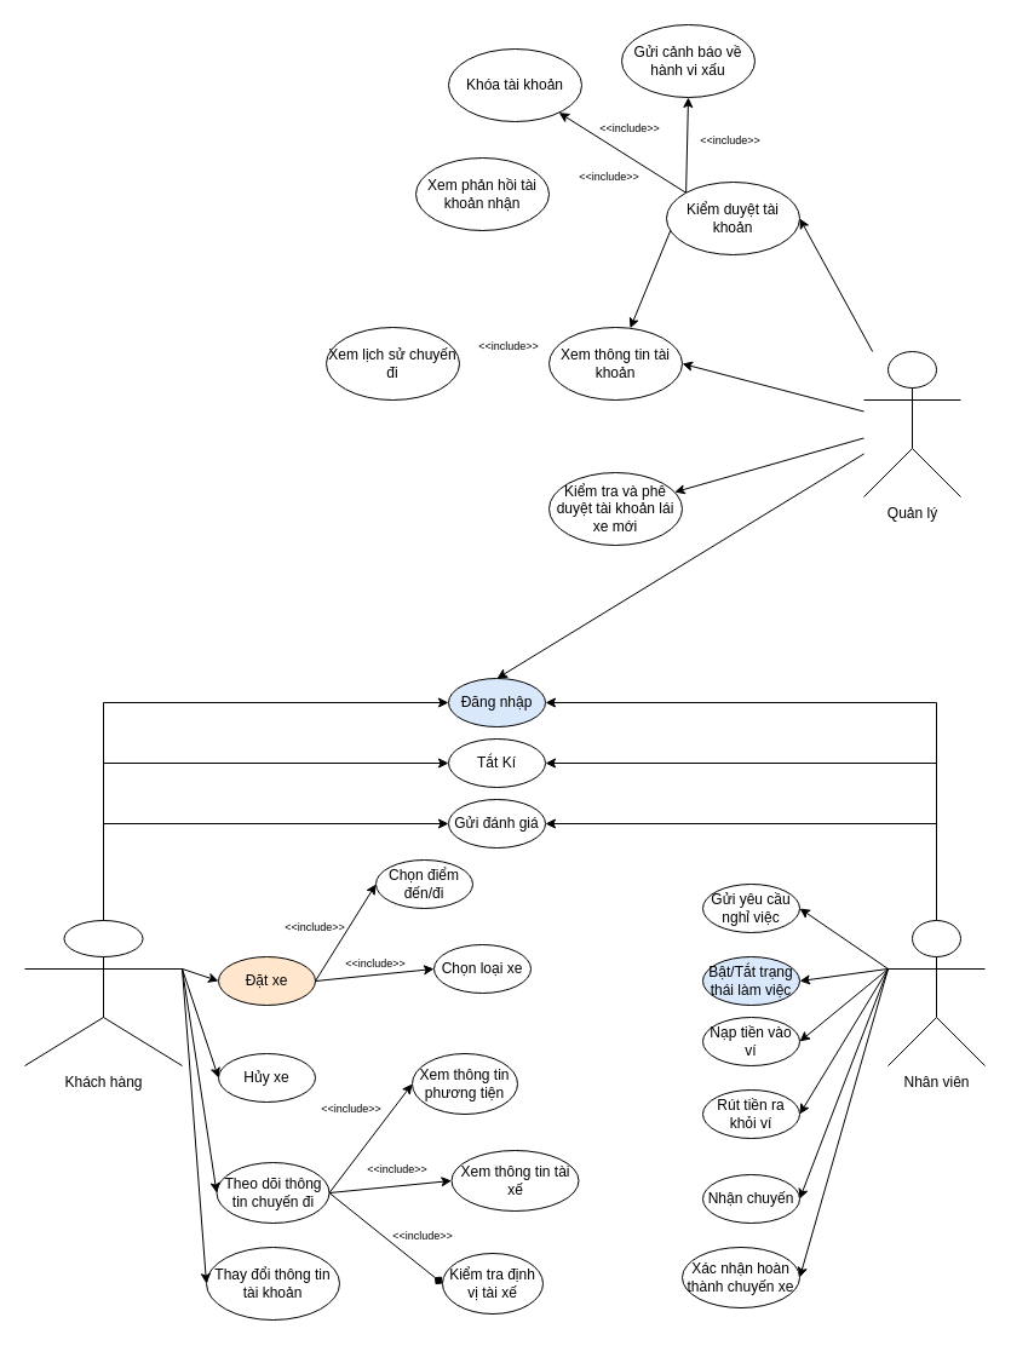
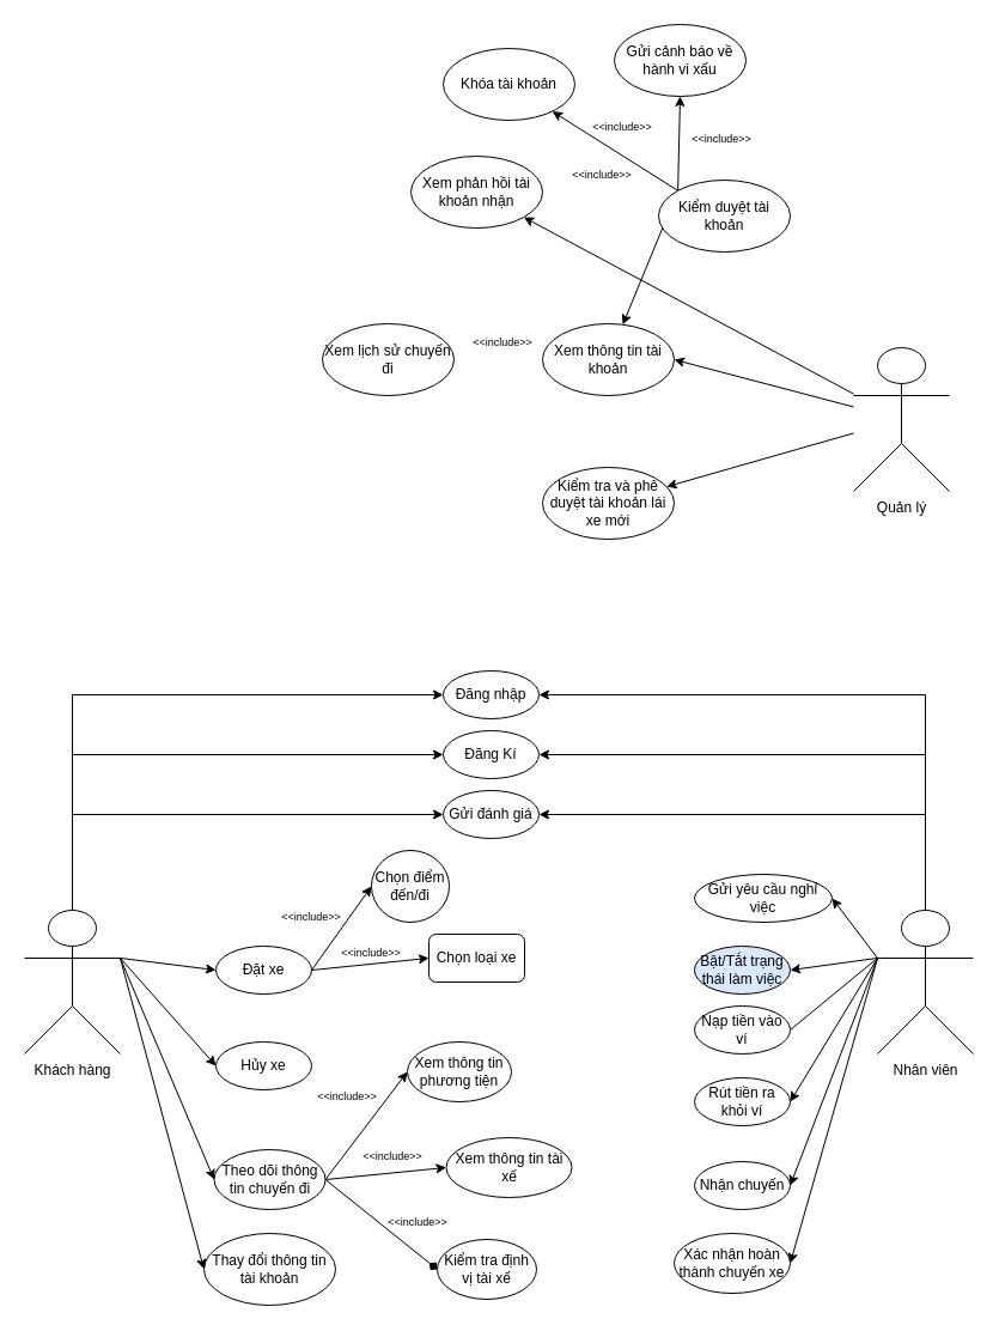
  <mxCell id="0" />
  <mxCell id="1" parent="0" />
- <mxCell id="2" value="Tắt Kí" style="ellipse;whiteSpace=wrap;html=1;" parent="1" vertex="1"><mxGeometry x="370" y="610" width="80" height="40" as="geometry" /></mxCell>
- <mxCell id="3" value="Đăng nhập" style="ellipse;whiteSpace=wrap;html=1;fillColor=#dae8fc;" parent="1" vertex="1"><mxGeometry x="370" y="560" width="80" height="40" as="geometry" /></mxCell>
- <mxCell id="4" value="Đặt xe" style="ellipse;whiteSpace=wrap;html=1;fillColor=#ffe6cc;" parent="1" vertex="1"><mxGeometry x="180" y="790" width="80" height="40" as="geometry" /></mxCell>
+ <mxCell id="2" value="Đăng Kí" style="ellipse;whiteSpace=wrap;html=1;" parent="1" vertex="1"><mxGeometry x="370" y="610" width="80" height="40" as="geometry" /></mxCell>
+ <mxCell id="3" value="Đăng nhập" style="ellipse;whiteSpace=wrap;html=1;" parent="1" vertex="1"><mxGeometry x="370" y="560" width="80" height="40" as="geometry" /></mxCell>
+ <mxCell id="4" value="Đặt xe" style="ellipse;whiteSpace=wrap;html=1;" parent="1" vertex="1"><mxGeometry x="180" y="790" width="80" height="40" as="geometry" /></mxCell>
  <mxCell id="5" value="Hủy xe" style="ellipse;whiteSpace=wrap;html=1;" parent="1" vertex="1"><mxGeometry x="180" y="870" width="80" height="40" as="geometry" /></mxCell>
  <mxCell id="6" value="Xem thông tin tài xế" style="ellipse;whiteSpace=wrap;html=1;" parent="1" vertex="1"><mxGeometry x="372.5" y="950" width="105" height="50" as="geometry" /></mxCell>
  <mxCell id="7" value="Xem thông tin phương tiện" style="ellipse;whiteSpace=wrap;html=1;" parent="1" vertex="1"><mxGeometry x="340" y="870" width="87" height="50" as="geometry" /></mxCell>
  <mxCell id="8" value="Thay đổi thông tin tài khoản" style="ellipse;whiteSpace=wrap;html=1;" parent="1" vertex="1"><mxGeometry x="170" y="1030" width="110" height="60" as="geometry" /></mxCell>
  <mxCell id="9" style="edgeStyle=none;rounded=0;orthogonalLoop=1;jettySize=auto;html=1;exitX=1;exitY=0.5;exitDx=0;exitDy=0;entryX=0;entryY=0.5;entryDx=0;entryDy=0;endArrow=diamond;" parent="1" source="12" target="40" edge="1"><mxGeometry relative="1" as="geometry" /></mxCell>
  <mxCell id="10" style="edgeStyle=none;rounded=0;orthogonalLoop=1;jettySize=auto;html=1;exitX=1;exitY=0.5;exitDx=0;exitDy=0;entryX=0;entryY=0.5;entryDx=0;entryDy=0;" edge="1" parent="1" source="12" target="6"><mxGeometry relative="1" as="geometry" /></mxCell>
  <mxCell id="11" style="edgeStyle=none;rounded=0;orthogonalLoop=1;jettySize=auto;html=1;exitX=1;exitY=0.5;exitDx=0;exitDy=0;entryX=0;entryY=0.5;entryDx=0;entryDy=0;" edge="1" parent="1" source="12" target="7"><mxGeometry relative="1" as="geometry" /></mxCell>
  <mxCell id="12" value="Theo dõi thông tin chuyến đi" style="ellipse;whiteSpace=wrap;html=1;" parent="1" vertex="1"><mxGeometry x="178.5" y="960" width="93" height="50" as="geometry" /></mxCell>
  <mxCell id="13" style="edgeStyle=orthogonalEdgeStyle;rounded=0;orthogonalLoop=1;jettySize=auto;html=1;exitX=0.5;exitY=0;exitDx=0;exitDy=0;exitPerimeter=0;entryX=0;entryY=0.5;entryDx=0;entryDy=0;" parent="1" source="20" target="3" edge="1"><mxGeometry relative="1" as="geometry" /></mxCell>
  <mxCell id="14" style="edgeStyle=orthogonalEdgeStyle;rounded=0;orthogonalLoop=1;jettySize=auto;html=1;exitX=0.5;exitY=0;exitDx=0;exitDy=0;exitPerimeter=0;entryX=0;entryY=0.5;entryDx=0;entryDy=0;" parent="1" source="20" target="2" edge="1"><mxGeometry relative="1" as="geometry" /></mxCell>
  <mxCell id="15" style="edgeStyle=none;rounded=0;orthogonalLoop=1;jettySize=auto;html=1;exitX=1;exitY=0.333;exitDx=0;exitDy=0;exitPerimeter=0;entryX=0;entryY=0.5;entryDx=0;entryDy=0;" parent="1" source="20" target="4" edge="1"><mxGeometry relative="1" as="geometry" /></mxCell>
  <mxCell id="16" style="edgeStyle=none;rounded=0;orthogonalLoop=1;jettySize=auto;html=1;exitX=1;exitY=0.333;exitDx=0;exitDy=0;exitPerimeter=0;entryX=0;entryY=0.5;entryDx=0;entryDy=0;" parent="1" source="20" target="5" edge="1"><mxGeometry relative="1" as="geometry" /></mxCell>
  <mxCell id="17" style="edgeStyle=none;rounded=0;orthogonalLoop=1;jettySize=auto;html=1;exitX=1;exitY=0.333;exitDx=0;exitDy=0;exitPerimeter=0;entryX=0;entryY=0.5;entryDx=0;entryDy=0;" parent="1" source="20" target="12" edge="1"><mxGeometry relative="1" as="geometry" /></mxCell>
  <mxCell id="18" style="edgeStyle=none;rounded=0;orthogonalLoop=1;jettySize=auto;html=1;exitX=1;exitY=0.333;exitDx=0;exitDy=0;exitPerimeter=0;entryX=0;entryY=0.5;entryDx=0;entryDy=0;" parent="1" source="20" target="8" edge="1"><mxGeometry relative="1" as="geometry" /></mxCell>
  <mxCell id="19" style="edgeStyle=orthogonalEdgeStyle;rounded=0;orthogonalLoop=1;jettySize=auto;html=1;exitX=0.5;exitY=0;exitDx=0;exitDy=0;exitPerimeter=0;entryX=0;entryY=0.5;entryDx=0;entryDy=0;" parent="1" source="20" target="48" edge="1"><mxGeometry relative="1" as="geometry" /></mxCell>
- <mxCell id="20" value="Khách hàng" style="shape=umlActor;verticalLabelPosition=bottom;verticalAlign=top;html=1;outlineConnect=0;" parent="1" vertex="1"><mxGeometry x="20" y="760" width="130" height="120" as="geometry" /></mxCell>
+ <mxCell id="20" value="Khách hàng" style="shape=umlActor;verticalLabelPosition=bottom;verticalAlign=top;html=1;outlineConnect=0;" parent="1" vertex="1"><mxGeometry x="20" y="760" width="80" height="120" as="geometry" /></mxCell>
  <mxCell id="21" style="edgeStyle=orthogonalEdgeStyle;rounded=0;orthogonalLoop=1;jettySize=auto;html=1;exitX=0.5;exitY=0;exitDx=0;exitDy=0;exitPerimeter=0;entryX=1;entryY=0.5;entryDx=0;entryDy=0;" parent="1" source="30" target="3" edge="1"><mxGeometry relative="1" as="geometry" /></mxCell>
  <mxCell id="22" style="edgeStyle=orthogonalEdgeStyle;rounded=0;orthogonalLoop=1;jettySize=auto;html=1;exitX=0.5;exitY=0;exitDx=0;exitDy=0;exitPerimeter=0;entryX=1;entryY=0.5;entryDx=0;entryDy=0;" parent="1" source="30" target="2" edge="1"><mxGeometry relative="1" as="geometry" /></mxCell>
  <mxCell id="23" style="edgeStyle=none;rounded=0;orthogonalLoop=1;jettySize=auto;html=1;exitX=0;exitY=0.333;exitDx=0;exitDy=0;exitPerimeter=0;entryX=1;entryY=0.5;entryDx=0;entryDy=0;" parent="1" source="30" target="32" edge="1"><mxGeometry relative="1" as="geometry" /></mxCell>
  <mxCell id="24" style="edgeStyle=none;rounded=0;orthogonalLoop=1;jettySize=auto;html=1;exitX=0;exitY=0.333;exitDx=0;exitDy=0;exitPerimeter=0;entryX=1;entryY=0.5;entryDx=0;entryDy=0;" parent="1" source="30" target="33" edge="1"><mxGeometry relative="1" as="geometry" /></mxCell>
  <mxCell id="25" style="edgeStyle=none;rounded=0;orthogonalLoop=1;jettySize=auto;html=1;exitX=0;exitY=0.333;exitDx=0;exitDy=0;exitPerimeter=0;entryX=1;entryY=0.5;entryDx=0;entryDy=0;" parent="1" source="30" target="36" edge="1"><mxGeometry relative="1" as="geometry" /></mxCell>
  <mxCell id="26" style="edgeStyle=none;rounded=0;orthogonalLoop=1;jettySize=auto;html=1;exitX=0;exitY=0.333;exitDx=0;exitDy=0;exitPerimeter=0;entryX=1;entryY=0.5;entryDx=0;entryDy=0;" parent="1" source="30" target="37" edge="1"><mxGeometry relative="1" as="geometry" /></mxCell>
- <mxCell id="27" style="edgeStyle=none;rounded=0;orthogonalLoop=1;jettySize=auto;html=1;exitX=0;exitY=0.333;exitDx=0;exitDy=0;exitPerimeter=0;entryX=1;entryY=0.5;entryDx=0;entryDy=0;" parent="1" source="30" target="34" edge="1"><mxGeometry relative="1" as="geometry" /></mxCell>
+ <mxCell id="27" style="edgeStyle=none;rounded=0;orthogonalLoop=1;jettySize=auto;html=1;exitX=0;exitY=0.333;exitDx=0;exitDy=0;exitPerimeter=0;entryX=1;entryY=0.5;entryDx=0;entryDy=0;endArrow=none;" parent="1" source="30" target="34" edge="1"><mxGeometry relative="1" as="geometry" /></mxCell>
  <mxCell id="28" style="edgeStyle=none;rounded=0;orthogonalLoop=1;jettySize=auto;html=1;exitX=0;exitY=0.333;exitDx=0;exitDy=0;exitPerimeter=0;entryX=1;entryY=0.5;entryDx=0;entryDy=0;" parent="1" source="30" target="35" edge="1"><mxGeometry relative="1" as="geometry" /></mxCell>
  <mxCell id="29" style="edgeStyle=orthogonalEdgeStyle;rounded=0;orthogonalLoop=1;jettySize=auto;html=1;exitX=0.5;exitY=0;exitDx=0;exitDy=0;exitPerimeter=0;entryX=1;entryY=0.5;entryDx=0;entryDy=0;" parent="1" source="30" target="48" edge="1"><mxGeometry relative="1" as="geometry" /></mxCell>
  <mxCell id="30" value="Nhân viên" style="shape=umlActor;verticalLabelPosition=bottom;verticalAlign=top;html=1;outlineConnect=0;" parent="1" vertex="1"><mxGeometry x="733" y="760" width="80" height="120" as="geometry" /></mxCell>
  <mxCell id="31" style="edgeStyle=orthogonalEdgeStyle;rounded=0;orthogonalLoop=1;jettySize=auto;html=1;exitX=0.5;exitY=1;exitDx=0;exitDy=0;" parent="1" source="3" target="3" edge="1"><mxGeometry relative="1" as="geometry" /></mxCell>
- <mxCell id="32" value="Gửi yêu cầu nghỉ việc" style="ellipse;whiteSpace=wrap;html=1;" parent="1" vertex="1"><mxGeometry x="580" y="730" width="80" height="40" as="geometry" /></mxCell>
+ <mxCell id="32" value="Gửi yêu cầu nghỉ việc" style="ellipse;whiteSpace=wrap;html=1;" parent="1" vertex="1"><mxGeometry x="580" y="730" width="115" height="40" as="geometry" /></mxCell>
  <mxCell id="33" value="Bật/Tắt trạng thái làm việc" style="ellipse;whiteSpace=wrap;html=1;fillColor=#dae8fc;" parent="1" vertex="1"><mxGeometry x="580" y="790" width="80" height="40" as="geometry" /></mxCell>
  <mxCell id="34" value="Nạp tiền vào ví" style="ellipse;whiteSpace=wrap;html=1;" parent="1" vertex="1"><mxGeometry x="580" y="840" width="80" height="40" as="geometry" /></mxCell>
  <mxCell id="35" value="Rút tiền ra khỏi ví" style="ellipse;whiteSpace=wrap;html=1;" parent="1" vertex="1"><mxGeometry x="580" y="900" width="80" height="40" as="geometry" /></mxCell>
  <mxCell id="36" value="Nhận chuyến" style="ellipse;whiteSpace=wrap;html=1;" parent="1" vertex="1"><mxGeometry x="580" y="970" width="80" height="40" as="geometry" /></mxCell>
  <mxCell id="37" value="Xác nhận hoàn thành chuyến xe" style="ellipse;whiteSpace=wrap;html=1;" parent="1" vertex="1"><mxGeometry x="563" y="1030" width="97" height="50" as="geometry" /></mxCell>
- <mxCell id="38" value="Chọn điểm đến/đi" style="ellipse;whiteSpace=wrap;html=1;" parent="1" vertex="1"><mxGeometry x="310" y="710" width="80" height="40" as="geometry" /></mxCell>
- <mxCell id="39" value="Chọn loại xe" style="ellipse;whiteSpace=wrap;html=1;" parent="1" vertex="1"><mxGeometry x="358" y="780" width="80" height="40" as="geometry" /></mxCell>
+ <mxCell id="38" value="Chọn điểm đến/đi" style="ellipse;whiteSpace=wrap;html=1;" parent="1" vertex="1"><mxGeometry x="310" y="710" width="65" height="60" as="geometry" /></mxCell>
+ <mxCell id="39" value="Chọn loại xe" style="whiteSpace=wrap;html=1;rounded=1;" parent="1" vertex="1"><mxGeometry x="358" y="780" width="80" height="40" as="geometry" /></mxCell>
  <mxCell id="40" value="Kiểm tra định vị tài xế" style="ellipse;whiteSpace=wrap;html=1;" parent="1" vertex="1"><mxGeometry x="365" y="1035" width="83" height="50" as="geometry" /></mxCell>
  <mxCell id="41" value="" style="endArrow=classic;html=1;rounded=0;entryX=0;entryY=0.5;entryDx=0;entryDy=0;" parent="1" target="38" edge="1"><mxGeometry width="50" height="50" relative="1" as="geometry"><mxPoint x="260" y="810" as="sourcePoint" /><mxPoint x="310" y="760" as="targetPoint" /></mxGeometry></mxCell>
  <mxCell id="42" value="" style="endArrow=classic;html=1;rounded=0;entryX=0;entryY=0.5;entryDx=0;entryDy=0;" parent="1" target="39" edge="1"><mxGeometry width="50" height="50" relative="1" as="geometry"><mxPoint x="260" y="810" as="sourcePoint" /><mxPoint x="340" y="810" as="targetPoint" /><Array as="points" /></mxGeometry></mxCell>
  <mxCell id="43" value="&lt;font style=&quot;font-size: 9px;&quot;&gt;&amp;lt;&amp;lt;include&amp;gt;&amp;gt;&lt;/font&gt;" style="text;html=1;align=center;verticalAlign=middle;whiteSpace=wrap;rounded=0;rotation=0;" parent="1" vertex="1"><mxGeometry x="230" y="750" width="60" height="30" as="geometry" /></mxCell>
  <mxCell id="44" value="&lt;font style=&quot;font-size: 9px;&quot;&gt;&amp;lt;&amp;lt;include&amp;gt;&amp;gt;&lt;/font&gt;" style="text;html=1;align=center;verticalAlign=middle;whiteSpace=wrap;rounded=0;rotation=0;" parent="1" vertex="1"><mxGeometry x="280" y="780" width="60" height="30" as="geometry" /></mxCell>
  <mxCell id="45" value="&lt;font style=&quot;font-size: 9px;&quot;&gt;&amp;lt;&amp;lt;include&amp;gt;&amp;gt;&lt;/font&gt;" style="text;html=1;align=center;verticalAlign=middle;whiteSpace=wrap;rounded=0;rotation=0;" parent="1" vertex="1"><mxGeometry x="319" y="1005" width="60" height="30" as="geometry" /></mxCell>
  <mxCell id="46" style="edgeStyle=none;rounded=0;orthogonalLoop=1;jettySize=auto;html=1;entryX=0.75;entryY=0;entryDx=0;entryDy=0;" parent="1" edge="1"><mxGeometry relative="1" as="geometry"><mxPoint x="339" y="950" as="sourcePoint" /><mxPoint x="339" y="950" as="targetPoint" /></mxGeometry></mxCell>
  <mxCell id="47" style="edgeStyle=none;rounded=0;orthogonalLoop=1;jettySize=auto;html=1;entryX=0.75;entryY=0;entryDx=0;entryDy=0;" parent="1" edge="1"><mxGeometry relative="1" as="geometry"><mxPoint x="339" y="950" as="sourcePoint" /><mxPoint x="339" y="950" as="targetPoint" /></mxGeometry></mxCell>
  <mxCell id="48" value="Gửi đánh giá" style="ellipse;whiteSpace=wrap;html=1;" parent="1" vertex="1"><mxGeometry x="370" y="660" width="80" height="40" as="geometry" /></mxCell>
- <mxCell id="49" style="edgeStyle=none;rounded=0;orthogonalLoop=1;jettySize=auto;html=1;entryX=0.5;entryY=0;entryDx=0;entryDy=0;" parent="1" source="53" target="3" edge="1"><mxGeometry relative="1" as="geometry" /></mxCell>
  <mxCell id="50" style="edgeStyle=none;rounded=0;orthogonalLoop=1;jettySize=auto;html=1;entryX=1;entryY=0.5;entryDx=0;entryDy=0;" parent="1" source="53" target="54" edge="1"><mxGeometry relative="1" as="geometry" /></mxCell>
- <mxCell id="51" style="edgeStyle=none;rounded=0;orthogonalLoop=1;jettySize=auto;html=1;entryX=1;entryY=0.5;entryDx=0;entryDy=0;" parent="1" source="53" target="58" edge="1"><mxGeometry relative="1" as="geometry" /></mxCell>
+ <mxCell id="51" style="edgeStyle=none;rounded=0;orthogonalLoop=1;jettySize=auto;html=1;" parent="1" source="53" target="62" edge="1"><mxGeometry relative="1" as="geometry" /></mxCell>
  <mxCell id="52" style="edgeStyle=none;rounded=0;orthogonalLoop=1;jettySize=auto;html=1;" parent="1" source="53" target="59" edge="1"><mxGeometry relative="1" as="geometry" /></mxCell>
  <mxCell id="53" value="Quản lý" style="shape=umlActor;verticalLabelPosition=bottom;verticalAlign=top;html=1;outlineConnect=0;" parent="1" vertex="1"><mxGeometry x="713" y="290" width="80" height="120" as="geometry" /></mxCell>
  <mxCell id="54" value="Xem thông tin tài khoản" style="ellipse;whiteSpace=wrap;html=1;" parent="1" vertex="1"><mxGeometry x="453" y="270" width="110" height="60" as="geometry" /></mxCell>
  <mxCell id="55" style="edgeStyle=none;rounded=0;orthogonalLoop=1;jettySize=auto;html=1;exitX=0;exitY=0;exitDx=0;exitDy=0;" edge="1" parent="1" source="58" target="61"><mxGeometry relative="1" as="geometry" /></mxCell>
  <mxCell id="56" style="edgeStyle=none;rounded=0;orthogonalLoop=1;jettySize=auto;html=1;exitX=0;exitY=0;exitDx=0;exitDy=0;entryX=0.5;entryY=1;entryDx=0;entryDy=0;" edge="1" parent="1" source="58" target="63"><mxGeometry relative="1" as="geometry" /></mxCell>
  <mxCell id="57" style="edgeStyle=none;rounded=0;orthogonalLoop=1;jettySize=auto;html=1;exitX=0;exitY=0;exitDx=0;exitDy=0;" edge="1" parent="1" source="58" target="54"><mxGeometry relative="1" as="geometry" /></mxCell>
  <mxCell id="58" value="Kiểm duyệt tài khoản" style="ellipse;whiteSpace=wrap;html=1;" parent="1" vertex="1"><mxGeometry x="550" y="150" width="110" height="60" as="geometry" /></mxCell>
  <mxCell id="59" value="Kiểm tra và phê duyệt tài khoản lái xe mới" style="ellipse;whiteSpace=wrap;html=1;" parent="1" vertex="1"><mxGeometry x="453" y="390" width="110" height="60" as="geometry" /></mxCell>
  <mxCell id="60" value="Xem lịch sử chuyến đi" style="ellipse;whiteSpace=wrap;html=1;" vertex="1" parent="1"><mxGeometry x="269" y="270" width="110" height="60" as="geometry" /></mxCell>
  <mxCell id="61" value="Khóa tài khoản" style="ellipse;whiteSpace=wrap;html=1;" vertex="1" parent="1"><mxGeometry x="370" y="40" width="110" height="60" as="geometry" /></mxCell>
  <mxCell id="62" value="Xem phản hồi tài khoản nhận" style="ellipse;whiteSpace=wrap;html=1;" vertex="1" parent="1"><mxGeometry x="343" y="130" width="110" height="60" as="geometry" /></mxCell>
  <mxCell id="63" value="Gửi cảnh báo về hành vi xấu" style="ellipse;whiteSpace=wrap;html=1;" vertex="1" parent="1"><mxGeometry x="513" y="20" width="110" height="60" as="geometry" /></mxCell>
  <mxCell id="64" value="&lt;font style=&quot;font-size: 9px;&quot;&gt;&amp;lt;&amp;lt;include&amp;gt;&amp;gt;&lt;/font&gt;" style="text;html=1;align=center;verticalAlign=middle;whiteSpace=wrap;rounded=0;rotation=0;" vertex="1" parent="1"><mxGeometry x="390" y="270" width="60" height="30" as="geometry" /></mxCell>
  <mxCell id="65" value="&lt;font style=&quot;font-size: 9px;&quot;&gt;&amp;lt;&amp;lt;include&amp;gt;&amp;gt;&lt;/font&gt;" style="text;html=1;align=center;verticalAlign=middle;whiteSpace=wrap;rounded=0;rotation=0;" vertex="1" parent="1"><mxGeometry x="473" y="130" width="60" height="30" as="geometry" /></mxCell>
  <mxCell id="66" value="&lt;font style=&quot;font-size: 9px;&quot;&gt;&amp;lt;&amp;lt;include&amp;gt;&amp;gt;&lt;/font&gt;" style="text;html=1;align=center;verticalAlign=middle;whiteSpace=wrap;rounded=0;rotation=0;" vertex="1" parent="1"><mxGeometry x="573" y="100" width="60" height="30" as="geometry" /></mxCell>
  <mxCell id="67" value="&lt;font style=&quot;font-size: 9px;&quot;&gt;&amp;lt;&amp;lt;include&amp;gt;&amp;gt;&lt;/font&gt;" style="text;html=1;align=center;verticalAlign=middle;whiteSpace=wrap;rounded=0;rotation=0;" vertex="1" parent="1"><mxGeometry x="490" y="90" width="60" height="30" as="geometry" /></mxCell>
  <mxCell id="68" value="&lt;font style=&quot;font-size: 9px;&quot;&gt;&amp;lt;&amp;lt;include&amp;gt;&amp;gt;&lt;/font&gt;" style="text;html=1;align=center;verticalAlign=middle;whiteSpace=wrap;rounded=0;rotation=0;" vertex="1" parent="1"><mxGeometry x="260" y="900" width="60" height="30" as="geometry" /></mxCell>
  <mxCell id="69" value="&lt;font style=&quot;font-size: 9px;&quot;&gt;&amp;lt;&amp;lt;include&amp;gt;&amp;gt;&lt;/font&gt;" style="text;html=1;align=center;verticalAlign=middle;whiteSpace=wrap;rounded=0;rotation=0;" vertex="1" parent="1"><mxGeometry x="298" y="950" width="60" height="30" as="geometry" /></mxCell>
